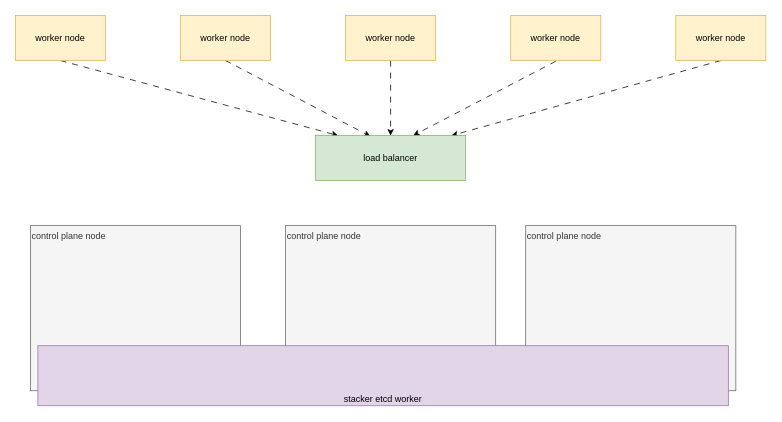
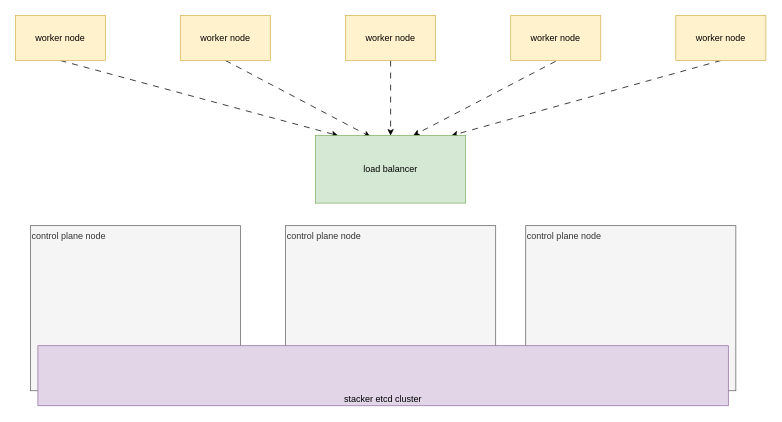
  <mxCell id="0" />
  <mxCell id="1" parent="0" />
  <mxCell id="2" style="rounded=0;orthogonalLoop=1;jettySize=auto;html=1;dashed=1;dashPattern=8 8;entryX=0.15;entryY=0;entryDx=0;entryDy=0;entryPerimeter=0;exitX=0.5;exitY=1;exitDx=0;exitDy=0;" edge="1" parent="1" source="3" target="12"><mxGeometry relative="1" as="geometry"><mxPoint x="310" y="190" as="targetPoint" /></mxGeometry></mxCell>
  <mxCell id="3" value="worker node" style="rounded=0;whiteSpace=wrap;html=1;fillColor=#fff2cc;strokeColor=#d6b656;" vertex="1" parent="1"><mxGeometry x="20" y="20" width="120" height="60" as="geometry" /></mxCell>
  <mxCell id="4" style="rounded=0;orthogonalLoop=1;jettySize=auto;html=1;entryX=0.365;entryY=0.017;entryDx=0;entryDy=0;dashed=1;dashPattern=8 8;entryPerimeter=0;exitX=0.5;exitY=1;exitDx=0;exitDy=0;" edge="1" parent="1" source="5" target="12"><mxGeometry relative="1" as="geometry" /></mxCell>
  <mxCell id="5" value="worker node" style="rounded=0;whiteSpace=wrap;html=1;fillColor=#fff2cc;strokeColor=#d6b656;" vertex="1" parent="1"><mxGeometry x="240" y="20" width="120" height="60" as="geometry" /></mxCell>
  <mxCell id="6" value="" style="rounded=0;orthogonalLoop=1;jettySize=auto;html=1;dashed=1;dashPattern=8 8;" edge="1" parent="1" source="7" target="12"><mxGeometry relative="1" as="geometry" /></mxCell>
  <mxCell id="7" value="worker node" style="rounded=0;whiteSpace=wrap;html=1;fillColor=#fff2cc;strokeColor=#d6b656;" vertex="1" parent="1"><mxGeometry x="460" y="20" width="120" height="60" as="geometry" /></mxCell>
  <mxCell id="8" style="rounded=0;orthogonalLoop=1;jettySize=auto;html=1;dashed=1;dashPattern=8 8;exitX=0.5;exitY=1;exitDx=0;exitDy=0;entryX=0.65;entryY=0;entryDx=0;entryDy=0;entryPerimeter=0;" edge="1" parent="1" target="12"><mxGeometry relative="1" as="geometry"><mxPoint x="740" y="81" as="sourcePoint" /><mxPoint x="563" y="218" as="targetPoint" /></mxGeometry></mxCell>
  <mxCell id="9" value="worker node" style="rounded=0;whiteSpace=wrap;html=1;fillColor=#fff2cc;strokeColor=#d6b656;" vertex="1" parent="1"><mxGeometry x="680" y="20" width="120" height="60" as="geometry" /></mxCell>
  <mxCell id="10" style="rounded=0;orthogonalLoop=1;jettySize=auto;html=1;entryX=0.905;entryY=0;entryDx=0;entryDy=0;entryPerimeter=0;dashed=1;dashPattern=8 8;exitX=0.5;exitY=1;exitDx=0;exitDy=0;" edge="1" parent="1" source="11" target="12"><mxGeometry relative="1" as="geometry" /></mxCell>
  <mxCell id="11" value="worker node" style="rounded=0;whiteSpace=wrap;html=1;fillColor=#fff2cc;strokeColor=#d6b656;" vertex="1" parent="1"><mxGeometry x="900" y="20" width="120" height="60" as="geometry" /></mxCell>
- <mxCell id="12" value="load balancer" style="rounded=0;whiteSpace=wrap;html=1;fillColor=#d5e8d4;strokeColor=#82b366;" vertex="1" parent="1"><mxGeometry x="420" y="180" width="200" height="60" as="geometry" /></mxCell>
+ <mxCell id="12" value="load balancer" style="rounded=0;whiteSpace=wrap;html=1;fillColor=#d5e8d4;strokeColor=#82b366;" vertex="1" parent="1"><mxGeometry x="420" y="180" width="200" height="90" as="geometry" /></mxCell>
  <mxCell id="13" value="control plane node" style="html=1;dashed=0;whiteSpace=wrap;fillColor=#f5f5f5;fontColor=#333333;strokeColor=#666666;verticalAlign=top;align=left;" vertex="1" parent="1"><mxGeometry x="40" y="300" width="280" height="220" as="geometry" /></mxCell>
  <mxCell id="14" value="control plane node" style="html=1;dashed=0;whiteSpace=wrap;fillColor=#f5f5f5;fontColor=#333333;strokeColor=#666666;verticalAlign=top;align=left;" vertex="1" parent="1"><mxGeometry x="380" y="300" width="280" height="220" as="geometry" /></mxCell>
  <mxCell id="15" value="control plane node" style="html=1;dashed=0;whiteSpace=wrap;fillColor=#f5f5f5;fontColor=#333333;strokeColor=#666666;verticalAlign=top;align=left;" vertex="1" parent="1"><mxGeometry x="700" y="300" width="280" height="220" as="geometry" /></mxCell>
- <mxCell id="16" value="stacker etcd worker" style="html=1;dashed=0;whiteSpace=wrap;fillColor=#e1d5e7;strokeColor=#9673a6;verticalAlign=bottom;" vertex="1" parent="1"><mxGeometry x="50" y="460" width="920" height="80" as="geometry" /></mxCell>
+ <mxCell id="16" value="stacker etcd cluster" style="html=1;dashed=0;whiteSpace=wrap;fillColor=#e1d5e7;strokeColor=#9673a6;verticalAlign=bottom;" vertex="1" parent="1"><mxGeometry x="50" y="460" width="920" height="80" as="geometry" /></mxCell>
